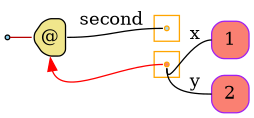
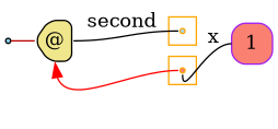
  digraph {
    labeldistance=0
    nodesep=.175
    rankdir=LR
    ranksep=.175
    node [color=orange fixedsize=true orientation=90 shape=point style=filled fillcolor=salmon]
    edge [arrowhead=none arrowtail=none headport=w tailport=s]
    ndcluster_nd44 [fillcolor=lightblue]
    ndcluster_nd107
    nd1 [fillcolor=skyblue color="" orientation=""]
    n4 [color="#000000" height=.4 label="@" shape=house style="rounded,filled" width=.4 fillcolor=khaki]
    n5 [color=purple height=.4 label=1 shape=square style="rounded,filled" width=.4]
-   n6 [color=purple height=.4 label=2 shape=square style="rounded,filled" width=.4]
    subgraph cluster_1 {
      color=orange
      style=fill
      ndcluster_nd44
    }
    subgraph cluster_2 {
      color=orange
      style=fill
      ndcluster_nd107
    }
    ndcluster_nd107 -> n5 [label=x]
-   ndcluster_nd107 -> n6 [label=y]
    nd1 -> n4 [color="#b70000" tailport=e]
    n4 -> ndcluster_nd44 [label=second tailport=e]
    n4 -> ndcluster_nd107 [arrowtail=normal color=red dir=back]
  }
